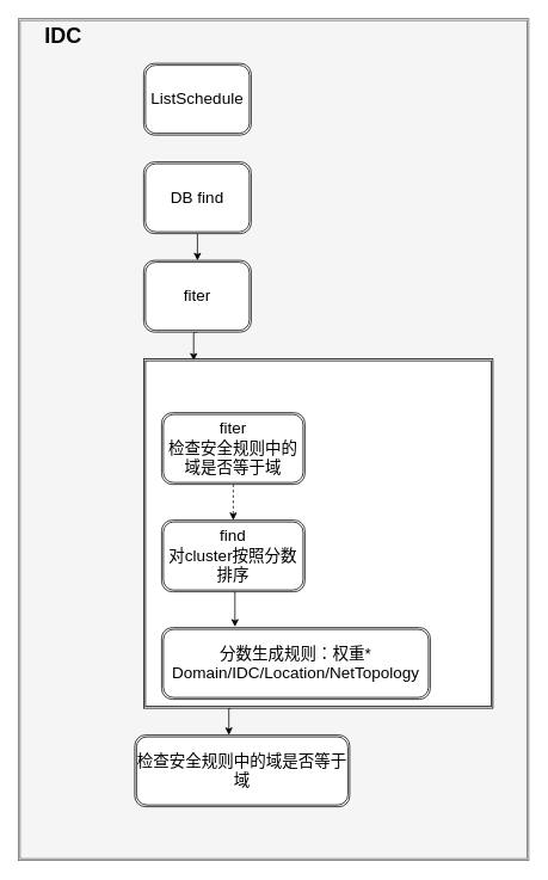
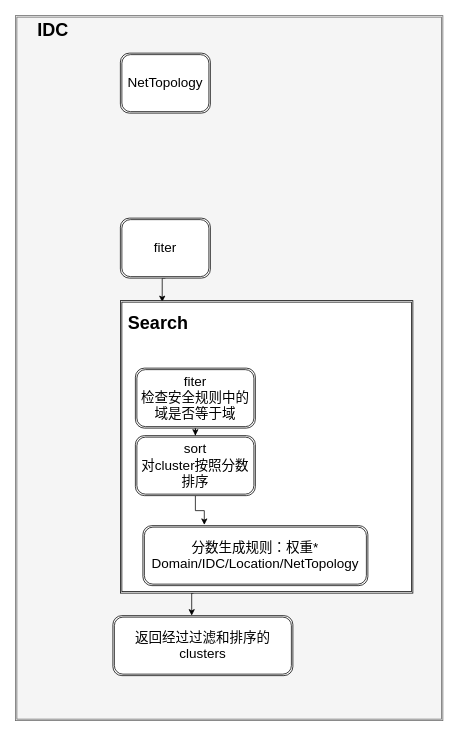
  <mxCell id="0" />
  <mxCell id="1" parent="0" />
  <mxCell id="2" value="" style="shape=ext;double=1;rounded=0;whiteSpace=wrap;html=1;fontSize=18;fillColor=#f5f5f5;fontColor=#333333;strokeColor=#666666;" vertex="1" parent="1"><mxGeometry x="20" y="20" width="570" height="940" as="geometry" /></mxCell>
  <mxCell id="3" value="IDC" style="text;strokeColor=none;fillColor=none;html=1;fontSize=24;fontStyle=1;verticalAlign=middle;align=center;" vertex="1" parent="1"><mxGeometry x="20" y="20" width="100" height="40" as="geometry" /></mxCell>
- <mxCell id="4" value="ListSchedule" style="shape=ext;double=1;rounded=1;whiteSpace=wrap;html=1;fontSize=18;" vertex="1" parent="1"><mxGeometry x="160" y="70" width="120" height="80" as="geometry" /></mxCell>
- <mxCell id="5" style="edgeStyle=orthogonalEdgeStyle;rounded=0;orthogonalLoop=1;jettySize=auto;html=1;exitX=0.5;exitY=1;exitDx=0;exitDy=0;entryX=0.5;entryY=0;entryDx=0;entryDy=0;fontSize=18;" edge="1" parent="1" source="6" target="8"><mxGeometry relative="1" as="geometry" /></mxCell>
- <mxCell id="6" value="DB find" style="shape=ext;double=1;rounded=1;whiteSpace=wrap;html=1;fontSize=18;" vertex="1" parent="1"><mxGeometry x="160" y="180" width="120" height="80" as="geometry" /></mxCell>
+ <mxCell id="4" value="NetTopology" style="shape=ext;double=1;rounded=1;whiteSpace=wrap;html=1;fontSize=18;" vertex="1" parent="1"><mxGeometry x="160" y="70" width="120" height="80" as="geometry" /></mxCell>
  <mxCell id="7" style="edgeStyle=orthogonalEdgeStyle;rounded=0;orthogonalLoop=1;jettySize=auto;html=1;exitX=0.5;exitY=1;exitDx=0;exitDy=0;entryX=0.143;entryY=0.005;entryDx=0;entryDy=0;entryPerimeter=0;fontSize=18;" edge="1" parent="1" source="8" target="10"><mxGeometry relative="1" as="geometry" /></mxCell>
  <mxCell id="8" value="fiter" style="shape=ext;double=1;rounded=1;whiteSpace=wrap;html=1;fontSize=18;" vertex="1" parent="1"><mxGeometry x="160" y="290" width="120" height="80" as="geometry" /></mxCell>
  <mxCell id="9" style="edgeStyle=orthogonalEdgeStyle;rounded=0;orthogonalLoop=1;jettySize=auto;html=1;exitX=0.25;exitY=1;exitDx=0;exitDy=0;entryX=0.438;entryY=0;entryDx=0;entryDy=0;entryPerimeter=0;fontSize=18;" edge="1" parent="1" source="10" target="17"><mxGeometry relative="1" as="geometry" /></mxCell>
  <mxCell id="10" value="" style="shape=ext;double=1;whiteSpace=wrap;html=1;aspect=fixed;fontSize=18;" vertex="1" parent="1"><mxGeometry x="160" y="400" width="390" height="390" as="geometry" /></mxCell>
+ <mxCell id="11" value="Search" style="text;strokeColor=none;fillColor=none;html=1;fontSize=24;fontStyle=1;verticalAlign=middle;align=center;" vertex="1" parent="1"><mxGeometry x="160" y="410" width="100" height="40" as="geometry" /></mxCell>
  <mxCell id="12" style="edgeStyle=orthogonalEdgeStyle;rounded=0;orthogonalLoop=1;jettySize=auto;html=1;exitX=0.5;exitY=1;exitDx=0;exitDy=0;fontSize=18;dashed=1;" edge="1" parent="1" source="13" target="15"><mxGeometry relative="1" as="geometry" /></mxCell>
- <mxCell id="13" value="fiter&lt;br&gt;检查安全规则中的域是否等于域" style="shape=ext;double=1;rounded=1;whiteSpace=wrap;html=1;fontSize=18;" vertex="1" parent="1"><mxGeometry x="180" y="460" width="160" height="80" as="geometry" /></mxCell>
+ <mxCell id="13" value="fiter&lt;br&gt;检查安全规则中的域是否等于域" style="shape=ext;double=1;rounded=1;whiteSpace=wrap;html=1;fontSize=18;" vertex="1" parent="1"><mxGeometry x="180" y="490" width="160" height="80" as="geometry" /></mxCell>
  <mxCell id="14" style="edgeStyle=orthogonalEdgeStyle;rounded=0;orthogonalLoop=1;jettySize=auto;html=1;exitX=0.5;exitY=1;exitDx=0;exitDy=0;entryX=0.273;entryY=-0.012;entryDx=0;entryDy=0;entryPerimeter=0;fontSize=18;" edge="1" parent="1" source="15" target="16"><mxGeometry relative="1" as="geometry" /></mxCell>
- <mxCell id="15" value="find&lt;br&gt;对cluster按照分数排序" style="shape=ext;double=1;rounded=1;whiteSpace=wrap;html=1;fontSize=18;" vertex="1" parent="1"><mxGeometry x="180" y="580" width="160" height="80" as="geometry" /></mxCell>
- <mxCell id="16" value="分数生成规则：权重* Domain/IDC/Location/NetTopology" style="shape=ext;double=1;rounded=1;whiteSpace=wrap;html=1;fontSize=18;" vertex="1" parent="1"><mxGeometry x="180" y="700" width="300" height="80" as="geometry" /></mxCell>
- <mxCell id="17" value="检查安全规则中的域是否等于域" style="shape=ext;double=1;rounded=1;whiteSpace=wrap;html=1;fontSize=18;" vertex="1" parent="1"><mxGeometry x="150" y="820" width="240" height="80" as="geometry" /></mxCell>
+ <mxCell id="15" value="sort&lt;br&gt;对cluster按照分数排序" style="shape=ext;double=1;rounded=1;whiteSpace=wrap;html=1;fontSize=18;" vertex="1" parent="1"><mxGeometry x="180" y="580" width="160" height="80" as="geometry" /></mxCell>
+ <mxCell id="16" value="分数生成规则：权重* Domain/IDC/Location/NetTopology" style="shape=ext;double=1;rounded=1;whiteSpace=wrap;html=1;fontSize=18;" vertex="1" parent="1"><mxGeometry x="190" y="700" width="300" height="80" as="geometry" /></mxCell>
+ <mxCell id="17" value="返回经过过滤和排序的clusters" style="shape=ext;double=1;rounded=1;whiteSpace=wrap;html=1;fontSize=18;" vertex="1" parent="1"><mxGeometry x="150" y="820" width="240" height="80" as="geometry" /></mxCell>
